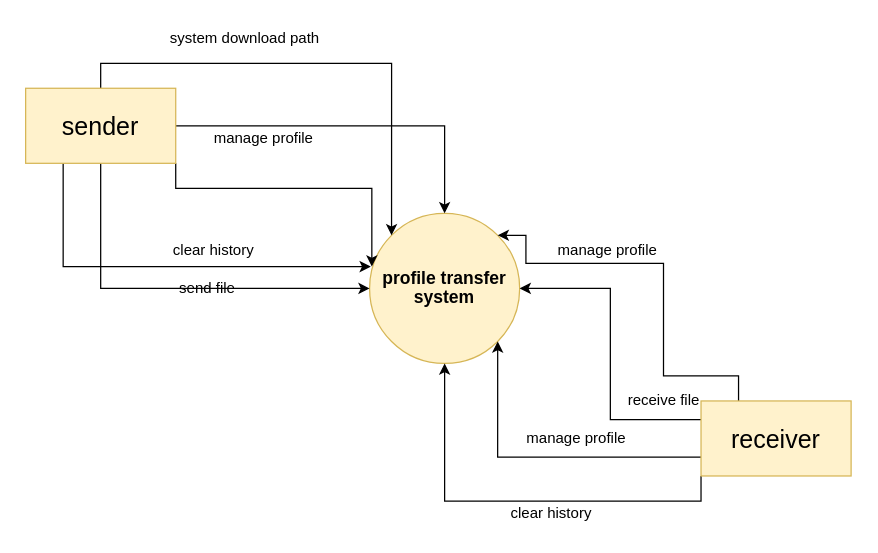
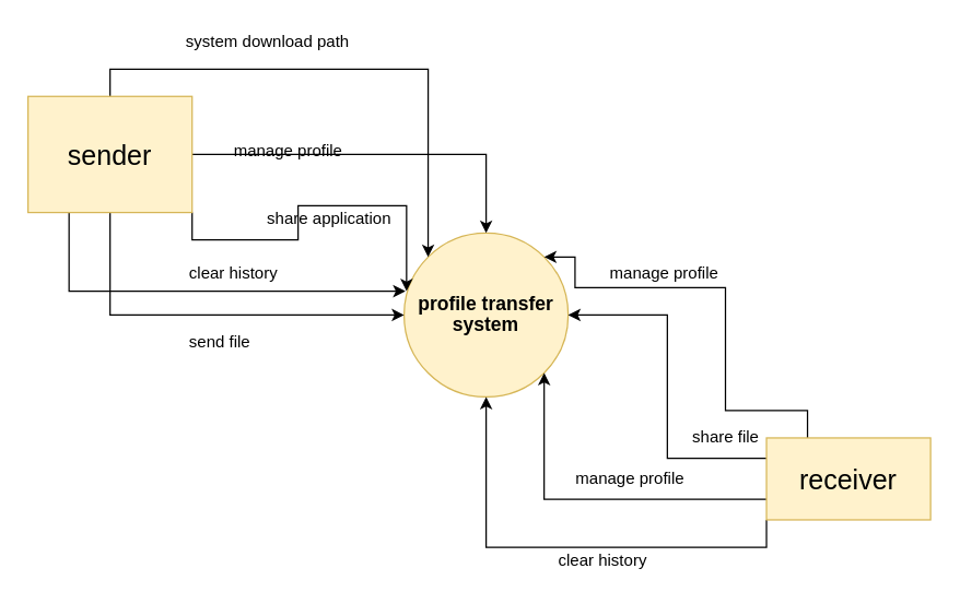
  <mxCell id="0" />
  <mxCell id="1" parent="0" />
  <mxCell id="2" value="&lt;p style=&quot;line-height: 110%&quot;&gt;&lt;font style=&quot;font-size: 14px&quot;&gt;&lt;b&gt;profile transfer system&lt;/b&gt;&lt;/font&gt;&lt;/p&gt;" style="ellipse;whiteSpace=wrap;html=1;aspect=fixed;fillColor=#fff2cc;strokeColor=#d6b656;" vertex="1" parent="1"><mxGeometry x="295" y="170" width="120" height="120" as="geometry" /></mxCell>
  <mxCell id="3" style="edgeStyle=orthogonalEdgeStyle;rounded=0;orthogonalLoop=1;jettySize=auto;html=1;entryX=0.5;entryY=0;entryDx=0;entryDy=0;" edge="1" parent="1" source="8" target="2"><mxGeometry relative="1" as="geometry"><mxPoint x="350" y="100" as="targetPoint" /></mxGeometry></mxCell>
  <mxCell id="4" style="edgeStyle=orthogonalEdgeStyle;rounded=0;orthogonalLoop=1;jettySize=auto;html=1;entryX=0;entryY=0.5;entryDx=0;entryDy=0;exitX=0.5;exitY=1;exitDx=0;exitDy=0;" edge="1" parent="1" source="8" target="2"><mxGeometry relative="1" as="geometry"><mxPoint x="80" y="270" as="targetPoint" /></mxGeometry></mxCell>
  <mxCell id="5" style="edgeStyle=orthogonalEdgeStyle;rounded=0;orthogonalLoop=1;jettySize=auto;html=1;exitX=0.5;exitY=0;exitDx=0;exitDy=0;entryX=0;entryY=0;entryDx=0;entryDy=0;" edge="1" parent="1" source="8" target="2"><mxGeometry relative="1" as="geometry" /></mxCell>
  <mxCell id="6" style="edgeStyle=orthogonalEdgeStyle;rounded=0;orthogonalLoop=1;jettySize=auto;html=1;exitX=0.25;exitY=1;exitDx=0;exitDy=0;entryX=0.008;entryY=0.355;entryDx=0;entryDy=0;entryPerimeter=0;" edge="1" parent="1" source="8" target="2"><mxGeometry relative="1" as="geometry" /></mxCell>
  <mxCell id="7" style="edgeStyle=orthogonalEdgeStyle;rounded=0;orthogonalLoop=1;jettySize=auto;html=1;exitX=1;exitY=1;exitDx=0;exitDy=0;entryX=0.015;entryY=0.355;entryDx=0;entryDy=0;entryPerimeter=0;" edge="1" parent="1" source="8" target="2"><mxGeometry relative="1" as="geometry" /></mxCell>
- <mxCell id="8" value="&lt;font style=&quot;font-size: 20px&quot;&gt;sender&lt;/font&gt;" style="rounded=0;whiteSpace=wrap;html=1;fillColor=#fff2cc;strokeColor=#d6b656;" vertex="1" parent="1"><mxGeometry x="20" y="70" width="120" height="60" as="geometry" /></mxCell>
- <mxCell id="9" value="send file" style="text;html=1;align=center;verticalAlign=middle;resizable=0;points=[];autosize=1;" vertex="1" parent="1"><mxGeometry x="135" y="220" width="60" height="20" as="geometry" /></mxCell>
+ <mxCell id="8" value="&lt;font style=&quot;font-size: 20px&quot;&gt;sender&lt;/font&gt;" style="rounded=0;whiteSpace=wrap;html=1;fillColor=#fff2cc;strokeColor=#d6b656;" vertex="1" parent="1"><mxGeometry x="20" y="70" width="120" height="85" as="geometry" /></mxCell>
+ <mxCell id="9" value="send file" style="text;html=1;align=center;verticalAlign=middle;resizable=0;points=[];autosize=1;" vertex="1" parent="1"><mxGeometry x="130" y="240" width="60" height="20" as="geometry" /></mxCell>
  <mxCell id="10" value="manage profile" style="text;html=1;align=center;verticalAlign=middle;resizable=0;points=[];autosize=1;" vertex="1" parent="1"><mxGeometry x="165" y="100" width="90" height="20" as="geometry" /></mxCell>
  <mxCell id="11" value="system download path" style="text;html=1;align=center;verticalAlign=middle;resizable=0;points=[];autosize=1;" vertex="1" parent="1"><mxGeometry x="125" y="20" width="140" height="20" as="geometry" /></mxCell>
  <mxCell id="12" value="clear history" style="text;html=1;align=center;verticalAlign=middle;resizable=0;points=[];autosize=1;" vertex="1" parent="1"><mxGeometry x="130" y="190" width="80" height="20" as="geometry" /></mxCell>
+ <mxCell id="13" value="share application" style="text;html=1;align=center;verticalAlign=middle;resizable=0;points=[];autosize=1;" vertex="1" parent="1"><mxGeometry x="185" y="150" width="110" height="20" as="geometry" /></mxCell>
  <mxCell id="14" style="edgeStyle=orthogonalEdgeStyle;rounded=0;orthogonalLoop=1;jettySize=auto;html=1;exitX=0;exitY=1;exitDx=0;exitDy=0;entryX=0.5;entryY=1;entryDx=0;entryDy=0;" edge="1" parent="1" source="18" target="2"><mxGeometry relative="1" as="geometry" /></mxCell>
  <mxCell id="15" style="edgeStyle=orthogonalEdgeStyle;rounded=0;orthogonalLoop=1;jettySize=auto;html=1;exitX=0;exitY=0.75;exitDx=0;exitDy=0;entryX=1;entryY=1;entryDx=0;entryDy=0;" edge="1" parent="1" source="18" target="2"><mxGeometry relative="1" as="geometry" /></mxCell>
  <mxCell id="16" style="edgeStyle=orthogonalEdgeStyle;rounded=0;orthogonalLoop=1;jettySize=auto;html=1;exitX=0;exitY=0.25;exitDx=0;exitDy=0;entryX=1;entryY=0.5;entryDx=0;entryDy=0;" edge="1" parent="1" source="18" target="2"><mxGeometry relative="1" as="geometry" /></mxCell>
  <mxCell id="17" style="edgeStyle=orthogonalEdgeStyle;rounded=0;orthogonalLoop=1;jettySize=auto;html=1;exitX=0.25;exitY=0;exitDx=0;exitDy=0;entryX=1;entryY=0;entryDx=0;entryDy=0;" edge="1" parent="1" source="18" target="2"><mxGeometry relative="1" as="geometry"><Array as="points"><mxPoint x="590" y="300" /><mxPoint x="530" y="300" /><mxPoint x="530" y="210" /><mxPoint x="420" y="210" /><mxPoint x="420" y="188" /></Array></mxGeometry></mxCell>
  <mxCell id="18" value="&lt;span style=&quot;font-size: 20px&quot;&gt;receiver&lt;/span&gt;" style="rounded=0;whiteSpace=wrap;html=1;fillColor=#fff2cc;strokeColor=#d6b656;" vertex="1" parent="1"><mxGeometry x="560" y="320" width="120" height="60" as="geometry" /></mxCell>
  <mxCell id="19" value="manage profile" style="text;html=1;align=center;verticalAlign=middle;resizable=0;points=[];autosize=1;" vertex="1" parent="1"><mxGeometry x="415" y="340" width="90" height="20" as="geometry" /></mxCell>
  <mxCell id="20" value="clear history" style="text;html=1;align=center;verticalAlign=middle;resizable=0;points=[];autosize=1;" vertex="1" parent="1"><mxGeometry x="400" y="400" width="80" height="20" as="geometry" /></mxCell>
  <mxCell id="21" value="manage profile" style="text;html=1;align=center;verticalAlign=middle;resizable=0;points=[];autosize=1;" vertex="1" parent="1"><mxGeometry x="440" y="190" width="90" height="20" as="geometry" /></mxCell>
- <mxCell id="22" value="receive file" style="text;html=1;align=center;verticalAlign=middle;resizable=0;points=[];autosize=1;" vertex="1" parent="1"><mxGeometry x="495" y="310" width="70" height="20" as="geometry" /></mxCell>
+ <mxCell id="22" value="share file" style="text;html=1;align=center;verticalAlign=middle;resizable=0;points=[];autosize=1;" vertex="1" parent="1"><mxGeometry x="495" y="310" width="70" height="20" as="geometry" /></mxCell>
